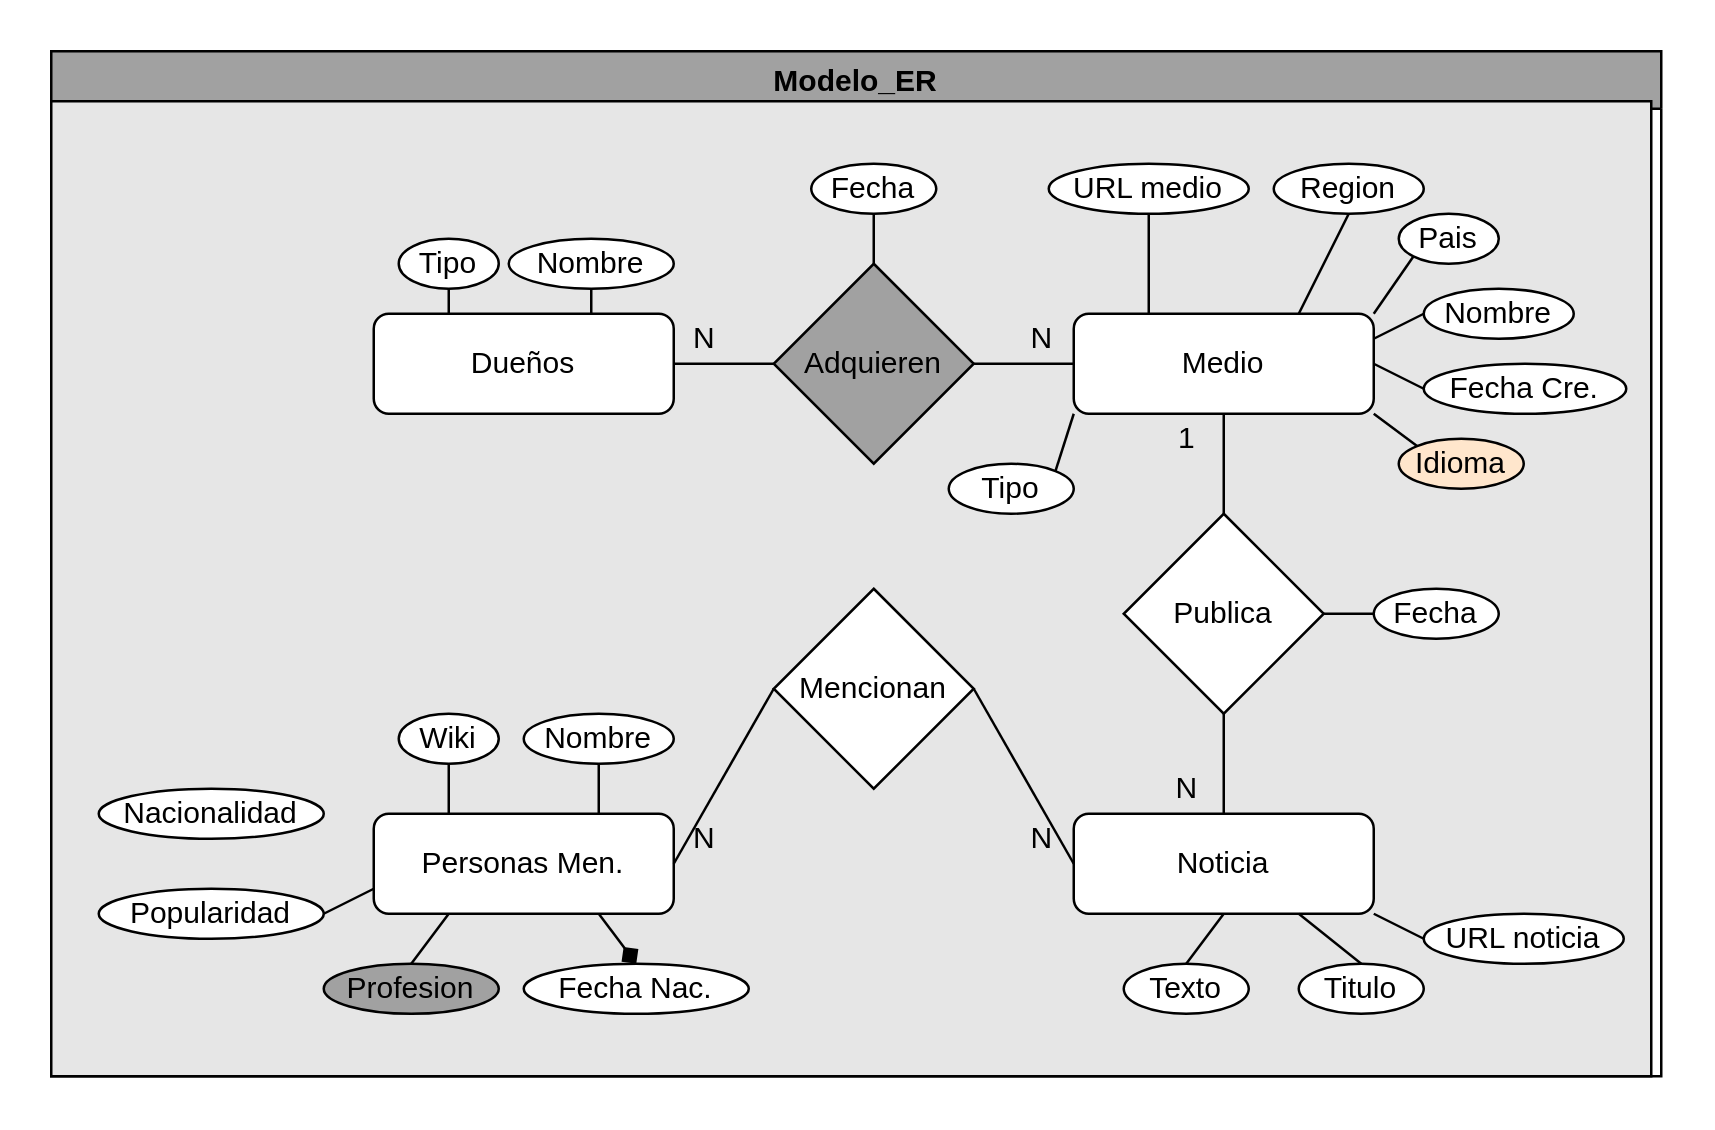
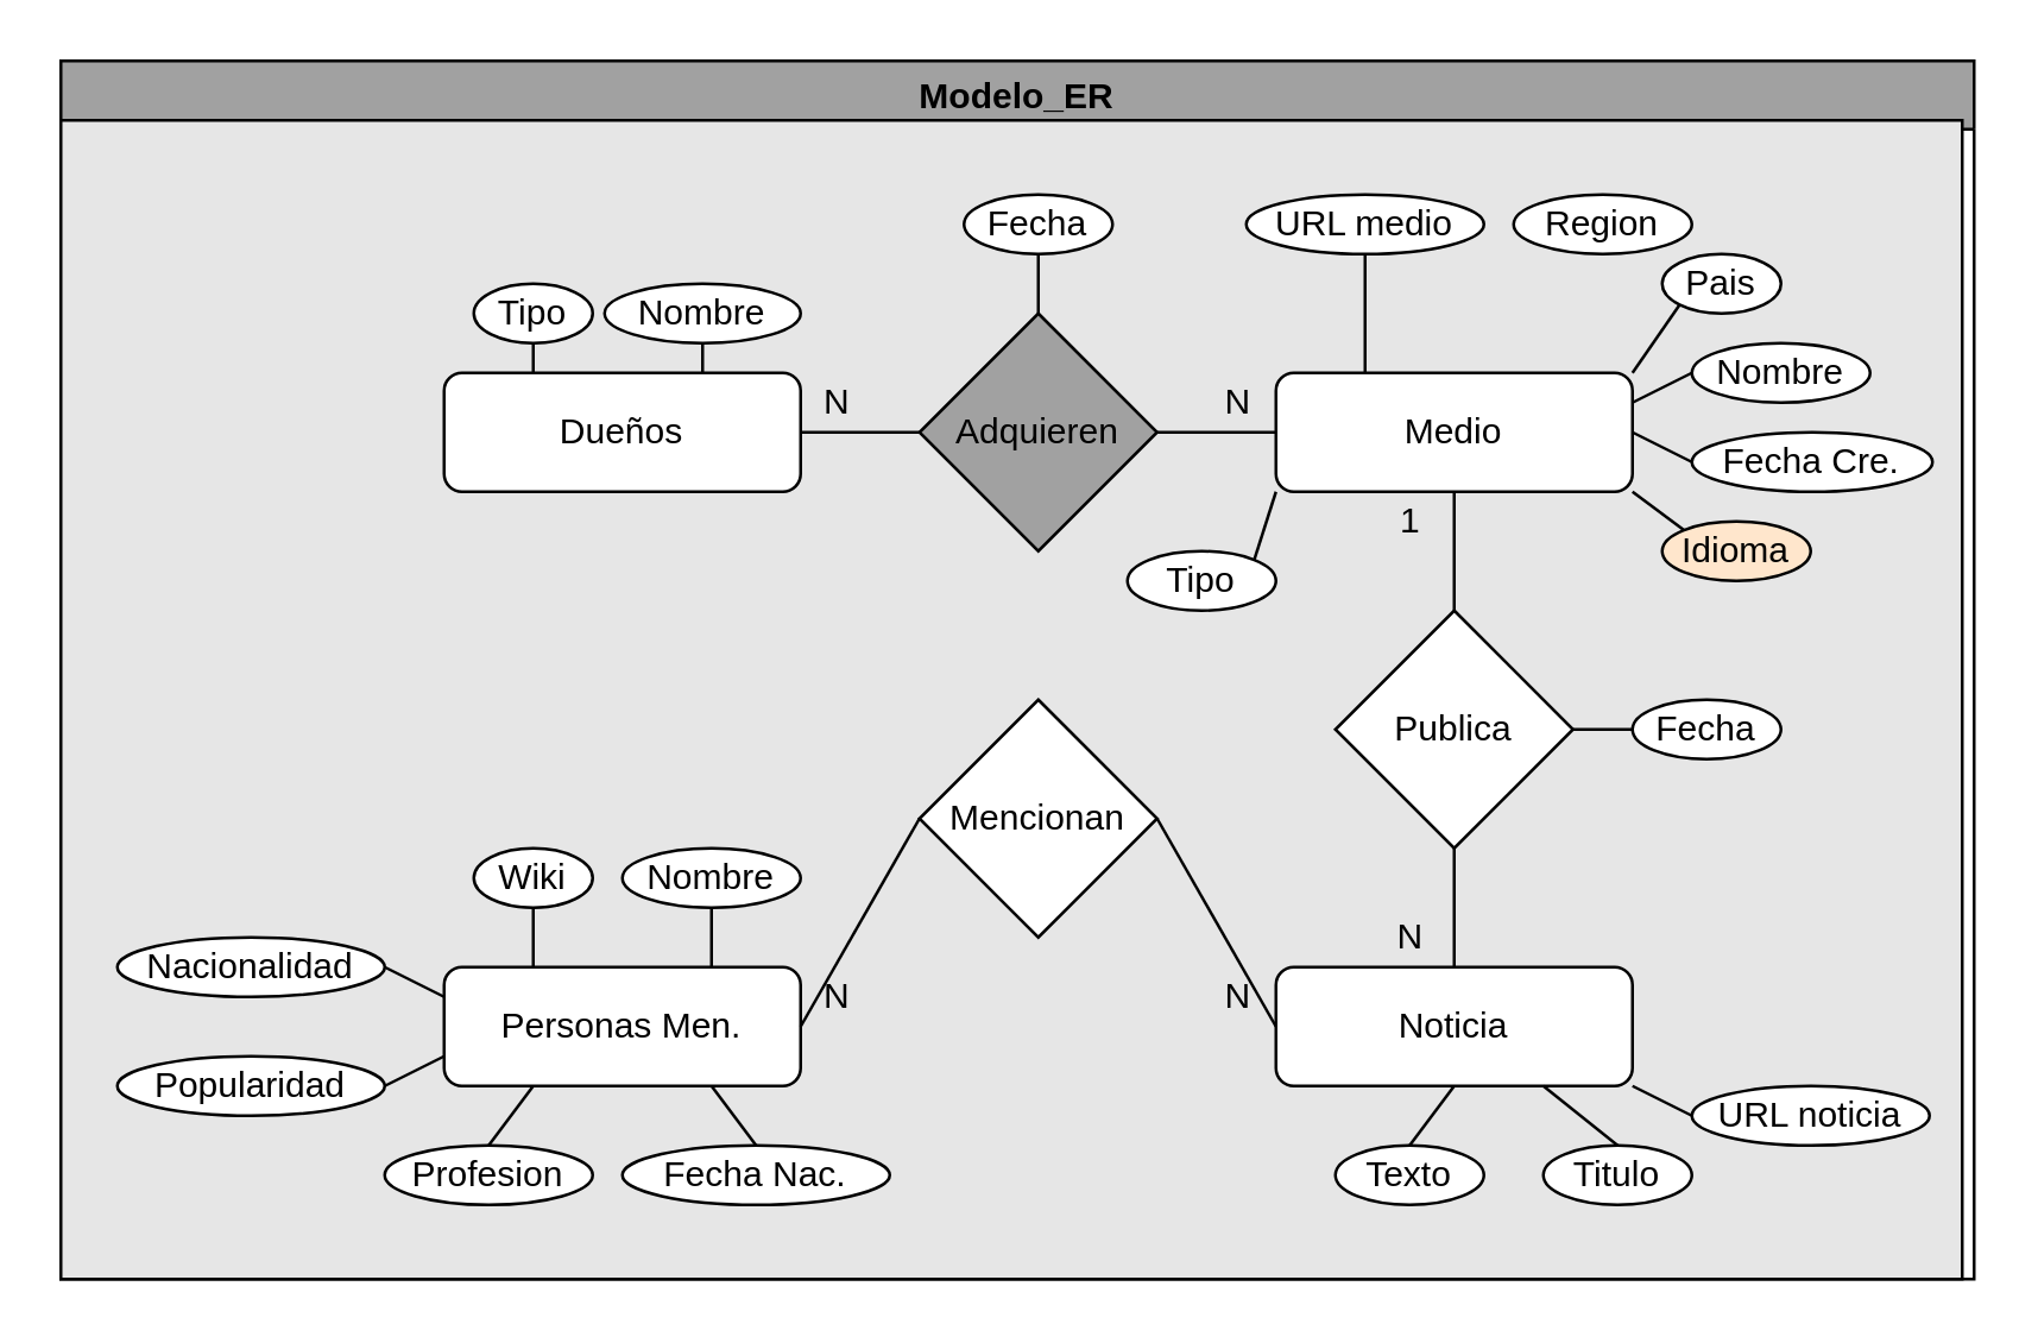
  <mxCell id="0" />
  <mxCell id="1" parent="0" />
  <mxCell id="2" value="Modelo_ER" style="swimlane;fillColor=#A1A1A1;" vertex="1" parent="1"><mxGeometry x="20" y="20" width="644" height="410" as="geometry" /></mxCell>
  <mxCell id="3" value="" style="rounded=0;whiteSpace=wrap;html=1;fillColor=#E6E6E6;" vertex="1" parent="2"><mxGeometry y="20" width="640" height="390" as="geometry" /></mxCell>
  <mxCell id="4" value="Fecha" style="ellipse;whiteSpace=wrap;html=1;" vertex="1" parent="2"><mxGeometry x="529" y="215" width="50" height="20" as="geometry" /></mxCell>
  <mxCell id="5" value="Noticia" style="rounded=1;whiteSpace=wrap;html=1;" vertex="1" parent="1"><mxGeometry x="429" y="325" width="120" height="40" as="geometry" /></mxCell>
  <mxCell id="6" value="Medio" style="rounded=1;whiteSpace=wrap;html=1;" vertex="1" parent="1"><mxGeometry x="429" y="125" width="120" height="40" as="geometry" /></mxCell>
  <mxCell id="7" value="Dueños" style="rounded=1;whiteSpace=wrap;html=1;" vertex="1" parent="1"><mxGeometry x="149" y="125" width="120" height="40" as="geometry" /></mxCell>
  <mxCell id="8" value="Personas Men." style="rounded=1;whiteSpace=wrap;html=1;" vertex="1" parent="1"><mxGeometry x="149" y="325" width="120" height="40" as="geometry" /></mxCell>
  <mxCell id="9" value="Nombre" style="ellipse;whiteSpace=wrap;html=1;" vertex="1" parent="1"><mxGeometry x="203" y="95" width="66" height="20" as="geometry" /></mxCell>
  <mxCell id="10" value="Fecha" style="ellipse;whiteSpace=wrap;html=1;" vertex="1" parent="1"><mxGeometry x="324" y="65" width="50" height="20" as="geometry" /></mxCell>
  <mxCell id="11" value="Tipo" style="ellipse;whiteSpace=wrap;html=1;" vertex="1" parent="1"><mxGeometry x="159" y="95" width="40" height="20" as="geometry" /></mxCell>
  <mxCell id="12" value="" style="endArrow=none;html=1;entryX=0.5;entryY=1;entryDx=0;entryDy=0;exitX=0.25;exitY=0;exitDx=0;exitDy=0;" edge="1" parent="1" source="7" target="11"><mxGeometry width="50" height="50" relative="1" as="geometry"><mxPoint x="249" y="305" as="sourcePoint" /><mxPoint x="299" y="255" as="targetPoint" /></mxGeometry></mxCell>
  <mxCell id="13" value="" style="endArrow=none;html=1;exitX=0.5;exitY=0;exitDx=0;exitDy=0;entryX=0.5;entryY=1;entryDx=0;entryDy=0;" edge="1" parent="1" source="15" target="10"><mxGeometry width="50" height="50" relative="1" as="geometry"><mxPoint x="249" y="305" as="sourcePoint" /><mxPoint x="399" y="95" as="targetPoint" /></mxGeometry></mxCell>
  <mxCell id="14" value="" style="endArrow=none;html=1;exitX=0.5;exitY=1;exitDx=0;exitDy=0;entryX=0.725;entryY=0;entryDx=0;entryDy=0;entryPerimeter=0;" edge="1" parent="1" source="9" target="7"><mxGeometry width="50" height="50" relative="1" as="geometry"><mxPoint x="289" y="115" as="sourcePoint" /><mxPoint x="279" y="115" as="targetPoint" /></mxGeometry></mxCell>
  <mxCell id="15" value="Adquieren" style="rhombus;whiteSpace=wrap;html=1;fillColor=#a1a1a1;" vertex="1" parent="1"><mxGeometry x="309" y="105" width="80" height="80" as="geometry" /></mxCell>
  <mxCell id="16" value="" style="endArrow=none;html=1;exitX=1;exitY=0.5;exitDx=0;exitDy=0;entryX=0;entryY=0.5;entryDx=0;entryDy=0;" edge="1" parent="1" source="7" target="15"><mxGeometry width="50" height="50" relative="1" as="geometry"><mxPoint x="299" y="305" as="sourcePoint" /><mxPoint x="349" y="255" as="targetPoint" /></mxGeometry></mxCell>
  <mxCell id="17" value="" style="endArrow=none;html=1;exitX=1;exitY=0.5;exitDx=0;exitDy=0;entryX=0;entryY=0.5;entryDx=0;entryDy=0;" edge="1" parent="1" source="15" target="6"><mxGeometry width="50" height="50" relative="1" as="geometry"><mxPoint x="299" y="305" as="sourcePoint" /><mxPoint x="349" y="255" as="targetPoint" /></mxGeometry></mxCell>
  <mxCell id="18" value="URL medio" style="ellipse;whiteSpace=wrap;html=1;" vertex="1" parent="1"><mxGeometry x="419" y="65" width="80" height="20" as="geometry" /></mxCell>
  <mxCell id="19" value="Region" style="ellipse;whiteSpace=wrap;html=1;" vertex="1" parent="1"><mxGeometry x="509" y="65" width="60" height="20" as="geometry" /></mxCell>
  <mxCell id="20" value="Pais" style="ellipse;whiteSpace=wrap;html=1;" vertex="1" parent="1"><mxGeometry x="559" y="85" width="40" height="20" as="geometry" /></mxCell>
  <mxCell id="21" value="Nombre" style="ellipse;whiteSpace=wrap;html=1;" vertex="1" parent="1"><mxGeometry x="569" y="115" width="60" height="20" as="geometry" /></mxCell>
  <mxCell id="22" value="Fecha Cre." style="ellipse;whiteSpace=wrap;html=1;" vertex="1" parent="1"><mxGeometry x="569" y="145" width="81" height="20" as="geometry" /></mxCell>
  <mxCell id="23" value="Idioma" style="ellipse;whiteSpace=wrap;html=1;fillColor=#ffe6cc;" vertex="1" parent="1"><mxGeometry x="559" y="175" width="50" height="20" as="geometry" /></mxCell>
  <mxCell id="24" value="Tipo" style="ellipse;whiteSpace=wrap;html=1;" vertex="1" parent="1"><mxGeometry x="379" y="185" width="50" height="20" as="geometry" /></mxCell>
  <mxCell id="25" value="" style="endArrow=none;html=1;exitX=1;exitY=0;exitDx=0;exitDy=0;entryX=0;entryY=1;entryDx=0;entryDy=0;" edge="1" parent="1" source="24" target="6"><mxGeometry width="50" height="50" relative="1" as="geometry"><mxPoint x="439" y="235" as="sourcePoint" /><mxPoint x="489" y="185" as="targetPoint" /></mxGeometry></mxCell>
  <mxCell id="26" value="" style="endArrow=none;html=1;entryX=0.5;entryY=1;entryDx=0;entryDy=0;exitX=0.25;exitY=0;exitDx=0;exitDy=0;" edge="1" parent="1" source="6" target="18"><mxGeometry width="50" height="50" relative="1" as="geometry"><mxPoint x="439" y="235" as="sourcePoint" /><mxPoint x="489" y="185" as="targetPoint" /></mxGeometry></mxCell>
- <mxCell id="27" value="" style="endArrow=none;html=1;entryX=0.5;entryY=1;entryDx=0;entryDy=0;exitX=0.75;exitY=0;exitDx=0;exitDy=0;" edge="1" parent="1" source="6" target="19"><mxGeometry width="50" height="50" relative="1" as="geometry"><mxPoint x="439" y="235" as="sourcePoint" /><mxPoint x="489" y="185" as="targetPoint" /></mxGeometry></mxCell>
  <mxCell id="28" value="" style="endArrow=none;html=1;entryX=0;entryY=1;entryDx=0;entryDy=0;exitX=1;exitY=0;exitDx=0;exitDy=0;" edge="1" parent="1" source="6" target="20"><mxGeometry width="50" height="50" relative="1" as="geometry"><mxPoint x="439" y="235" as="sourcePoint" /><mxPoint x="489" y="185" as="targetPoint" /></mxGeometry></mxCell>
  <mxCell id="29" value="" style="endArrow=none;html=1;entryX=0;entryY=0.5;entryDx=0;entryDy=0;exitX=1;exitY=0.25;exitDx=0;exitDy=0;" edge="1" parent="1" source="6" target="21"><mxGeometry width="50" height="50" relative="1" as="geometry"><mxPoint x="439" y="235" as="sourcePoint" /><mxPoint x="489" y="185" as="targetPoint" /></mxGeometry></mxCell>
  <mxCell id="30" value="" style="endArrow=none;html=1;entryX=0;entryY=0.5;entryDx=0;entryDy=0;exitX=1;exitY=0.5;exitDx=0;exitDy=0;" edge="1" parent="1" source="6" target="22"><mxGeometry width="50" height="50" relative="1" as="geometry"><mxPoint x="439" y="235" as="sourcePoint" /><mxPoint x="489" y="185" as="targetPoint" /></mxGeometry></mxCell>
  <mxCell id="31" value="" style="endArrow=none;html=1;entryX=1;entryY=1;entryDx=0;entryDy=0;exitX=0;exitY=0;exitDx=0;exitDy=0;" edge="1" parent="1" source="23" target="6"><mxGeometry width="50" height="50" relative="1" as="geometry"><mxPoint x="439" y="235" as="sourcePoint" /><mxPoint x="489" y="185" as="targetPoint" /></mxGeometry></mxCell>
  <mxCell id="32" value="Publica" style="rhombus;whiteSpace=wrap;html=1;" vertex="1" parent="1"><mxGeometry x="449" y="205" width="80" height="80" as="geometry" /></mxCell>
  <mxCell id="33" value="" style="endArrow=none;html=1;entryX=0.5;entryY=1;entryDx=0;entryDy=0;exitX=0.5;exitY=0;exitDx=0;exitDy=0;" edge="1" parent="1" source="32" target="6"><mxGeometry width="50" height="50" relative="1" as="geometry"><mxPoint x="449" y="265" as="sourcePoint" /><mxPoint x="499" y="215" as="targetPoint" /></mxGeometry></mxCell>
  <mxCell id="34" value="" style="endArrow=none;html=1;entryX=0.5;entryY=1;entryDx=0;entryDy=0;exitX=0.5;exitY=0;exitDx=0;exitDy=0;" edge="1" parent="1" source="5" target="32"><mxGeometry width="50" height="50" relative="1" as="geometry"><mxPoint x="509" y="315" as="sourcePoint" /><mxPoint x="529" y="305" as="targetPoint" /></mxGeometry></mxCell>
  <mxCell id="35" value="" style="endArrow=none;html=1;entryX=1;entryY=0.5;entryDx=0;entryDy=0;exitX=0;exitY=0.5;exitDx=0;exitDy=0;" edge="1" parent="1" source="4" target="32"><mxGeometry width="50" height="50" relative="1" as="geometry"><mxPoint x="569" y="345" as="sourcePoint" /><mxPoint x="359" y="95" as="targetPoint" /></mxGeometry></mxCell>
  <mxCell id="36" value="URL noticia" style="ellipse;whiteSpace=wrap;html=1;" vertex="1" parent="1"><mxGeometry x="569" y="365" width="80" height="20" as="geometry" /></mxCell>
  <mxCell id="37" value="Titulo" style="ellipse;whiteSpace=wrap;html=1;" vertex="1" parent="1"><mxGeometry x="519" y="385" width="50" height="20" as="geometry" /></mxCell>
  <mxCell id="38" value="" style="endArrow=none;html=1;entryX=0;entryY=0.5;entryDx=0;entryDy=0;exitX=1;exitY=1;exitDx=0;exitDy=0;" edge="1" parent="1" source="5" target="36"><mxGeometry width="50" height="50" relative="1" as="geometry"><mxPoint x="449" y="345" as="sourcePoint" /><mxPoint x="499" y="295" as="targetPoint" /></mxGeometry></mxCell>
  <mxCell id="39" value="" style="endArrow=none;html=1;exitX=0.5;exitY=0;exitDx=0;exitDy=0;entryX=0.75;entryY=1;entryDx=0;entryDy=0;" edge="1" parent="1" source="37" target="5"><mxGeometry width="50" height="50" relative="1" as="geometry"><mxPoint x="449" y="345" as="sourcePoint" /><mxPoint x="539" y="285" as="targetPoint" /></mxGeometry></mxCell>
  <mxCell id="40" value="Texto" style="ellipse;whiteSpace=wrap;html=1;" vertex="1" parent="1"><mxGeometry x="449" y="385" width="50" height="20" as="geometry" /></mxCell>
  <mxCell id="41" value="" style="endArrow=none;html=1;exitX=0.5;exitY=0;exitDx=0;exitDy=0;entryX=0.5;entryY=1;entryDx=0;entryDy=0;" edge="1" parent="1" source="40" target="5"><mxGeometry width="50" height="50" relative="1" as="geometry"><mxPoint x="449" y="345" as="sourcePoint" /><mxPoint x="499" y="295" as="targetPoint" /></mxGeometry></mxCell>
  <mxCell id="42" value="Mencionan" style="rhombus;whiteSpace=wrap;html=1;" vertex="1" parent="1"><mxGeometry x="309" y="235" width="80" height="80" as="geometry" /></mxCell>
  <mxCell id="43" value="" style="endArrow=none;html=1;exitX=1;exitY=0.5;exitDx=0;exitDy=0;entryX=0;entryY=0.5;entryDx=0;entryDy=0;" edge="1" parent="1" source="42" target="5"><mxGeometry width="50" height="50" relative="1" as="geometry"><mxPoint x="369" y="285" as="sourcePoint" /><mxPoint x="419" y="235" as="targetPoint" /></mxGeometry></mxCell>
  <mxCell id="44" value="" style="endArrow=none;html=1;exitX=0;exitY=0.5;exitDx=0;exitDy=0;entryX=1;entryY=0.5;entryDx=0;entryDy=0;" edge="1" parent="1" source="42" target="8"><mxGeometry width="50" height="50" relative="1" as="geometry"><mxPoint x="369" y="285" as="sourcePoint" /><mxPoint x="419" y="235" as="targetPoint" /></mxGeometry></mxCell>
  <mxCell id="45" value="Nombre" style="ellipse;whiteSpace=wrap;html=1;" vertex="1" parent="1"><mxGeometry x="209" y="285" width="60" height="20" as="geometry" /></mxCell>
  <mxCell id="46" value="Wiki" style="ellipse;whiteSpace=wrap;html=1;" vertex="1" parent="1"><mxGeometry x="159" y="285" width="40" height="20" as="geometry" /></mxCell>
- <mxCell id="47" value="Profesion" style="ellipse;whiteSpace=wrap;html=1;fillColor=#a1a1a1;" vertex="1" parent="1"><mxGeometry x="129" y="385" width="70" height="20" as="geometry" /></mxCell>
+ <mxCell id="47" value="Profesion" style="ellipse;whiteSpace=wrap;html=1;" vertex="1" parent="1"><mxGeometry x="129" y="385" width="70" height="20" as="geometry" /></mxCell>
  <mxCell id="48" value="Fecha Nac." style="ellipse;whiteSpace=wrap;html=1;" vertex="1" parent="1"><mxGeometry x="209" y="385" width="90" height="20" as="geometry" /></mxCell>
  <mxCell id="49" value="" style="endArrow=none;html=1;exitX=0.5;exitY=1;exitDx=0;exitDy=0;entryX=0.75;entryY=0;entryDx=0;entryDy=0;" edge="1" parent="1" source="45" target="8"><mxGeometry width="50" height="50" relative="1" as="geometry"><mxPoint x="249" y="285" as="sourcePoint" /><mxPoint x="299" y="235" as="targetPoint" /></mxGeometry></mxCell>
  <mxCell id="50" value="" style="endArrow=none;html=1;exitX=0.5;exitY=1;exitDx=0;exitDy=0;entryX=0.25;entryY=0;entryDx=0;entryDy=0;" edge="1" parent="1" source="46" target="8"><mxGeometry width="50" height="50" relative="1" as="geometry"><mxPoint x="389" y="315" as="sourcePoint" /><mxPoint x="439" y="265" as="targetPoint" /></mxGeometry></mxCell>
  <mxCell id="51" value="" style="endArrow=none;html=1;exitX=0.25;exitY=1;exitDx=0;exitDy=0;entryX=0.5;entryY=0;entryDx=0;entryDy=0;" edge="1" parent="1" source="8" target="47"><mxGeometry width="50" height="50" relative="1" as="geometry"><mxPoint x="259" y="285" as="sourcePoint" /><mxPoint x="309" y="235" as="targetPoint" /></mxGeometry></mxCell>
- <mxCell id="52" value="" style="endArrow=diamond;html=1;exitX=0.75;exitY=1;exitDx=0;exitDy=0;entryX=0.5;entryY=0;entryDx=0;entryDy=0;" edge="1" parent="1" source="8" target="48"><mxGeometry width="50" height="50" relative="1" as="geometry"><mxPoint x="299" y="365" as="sourcePoint" /><mxPoint x="309" y="235" as="targetPoint" /></mxGeometry></mxCell>
+ <mxCell id="52" value="" style="endArrow=none;html=1;exitX=0.75;exitY=1;exitDx=0;exitDy=0;entryX=0.5;entryY=0;entryDx=0;entryDy=0;" edge="1" parent="1" source="8" target="48"><mxGeometry width="50" height="50" relative="1" as="geometry"><mxPoint x="299" y="365" as="sourcePoint" /><mxPoint x="309" y="235" as="targetPoint" /></mxGeometry></mxCell>
  <mxCell id="53" value="Nacionalidad" style="ellipse;whiteSpace=wrap;html=1;" vertex="1" parent="1"><mxGeometry x="39" y="315" width="90" height="20" as="geometry" /></mxCell>
  <mxCell id="54" value="Popularidad" style="ellipse;whiteSpace=wrap;html=1;" vertex="1" parent="1"><mxGeometry x="39" y="355" width="90" height="20" as="geometry" /></mxCell>
  <mxCell id="55" value="" style="endArrow=none;html=1;exitX=1;exitY=0.5;exitDx=0;exitDy=0;entryX=0;entryY=0.75;entryDx=0;entryDy=0;" edge="1" parent="1" source="54" target="8"><mxGeometry width="50" height="50" relative="1" as="geometry"><mxPoint x="159" y="285" as="sourcePoint" /><mxPoint x="209" y="235" as="targetPoint" /></mxGeometry></mxCell>
+ <mxCell id="56" value="" style="endArrow=none;html=1;exitX=1;exitY=0.5;exitDx=0;exitDy=0;entryX=0;entryY=0.25;entryDx=0;entryDy=0;" edge="1" parent="1" source="53" target="8"><mxGeometry width="50" height="50" relative="1" as="geometry"><mxPoint x="159" y="285" as="sourcePoint" /><mxPoint x="209" y="235" as="targetPoint" /></mxGeometry></mxCell>
  <mxCell id="57" value="N" style="text;html=1;strokeColor=none;fillColor=none;align=center;verticalAlign=middle;whiteSpace=wrap;rounded=0;" vertex="1" parent="1"><mxGeometry x="269" y="125" width="25" height="20" as="geometry" /></mxCell>
  <mxCell id="58" value="N" style="text;html=1;strokeColor=none;fillColor=none;align=center;verticalAlign=middle;whiteSpace=wrap;rounded=0;" vertex="1" parent="1"><mxGeometry x="404" y="125" width="25" height="20" as="geometry" /></mxCell>
  <mxCell id="59" value="N" style="text;html=1;strokeColor=none;fillColor=none;align=center;verticalAlign=middle;whiteSpace=wrap;rounded=0;" vertex="1" parent="1"><mxGeometry x="461.5" y="305" width="25" height="20" as="geometry" /></mxCell>
  <mxCell id="60" value="1" style="text;html=1;strokeColor=none;fillColor=none;align=center;verticalAlign=middle;whiteSpace=wrap;rounded=0;" vertex="1" parent="1"><mxGeometry x="461.5" y="165" width="25" height="20" as="geometry" /></mxCell>
  <mxCell id="61" value="N" style="text;html=1;strokeColor=none;fillColor=none;align=center;verticalAlign=middle;whiteSpace=wrap;rounded=0;" vertex="1" parent="1"><mxGeometry x="404" y="325" width="25" height="20" as="geometry" /></mxCell>
  <mxCell id="62" value="N" style="text;html=1;strokeColor=none;fillColor=none;align=center;verticalAlign=middle;whiteSpace=wrap;rounded=0;" vertex="1" parent="1"><mxGeometry x="269" y="325" width="25" height="20" as="geometry" /></mxCell>
